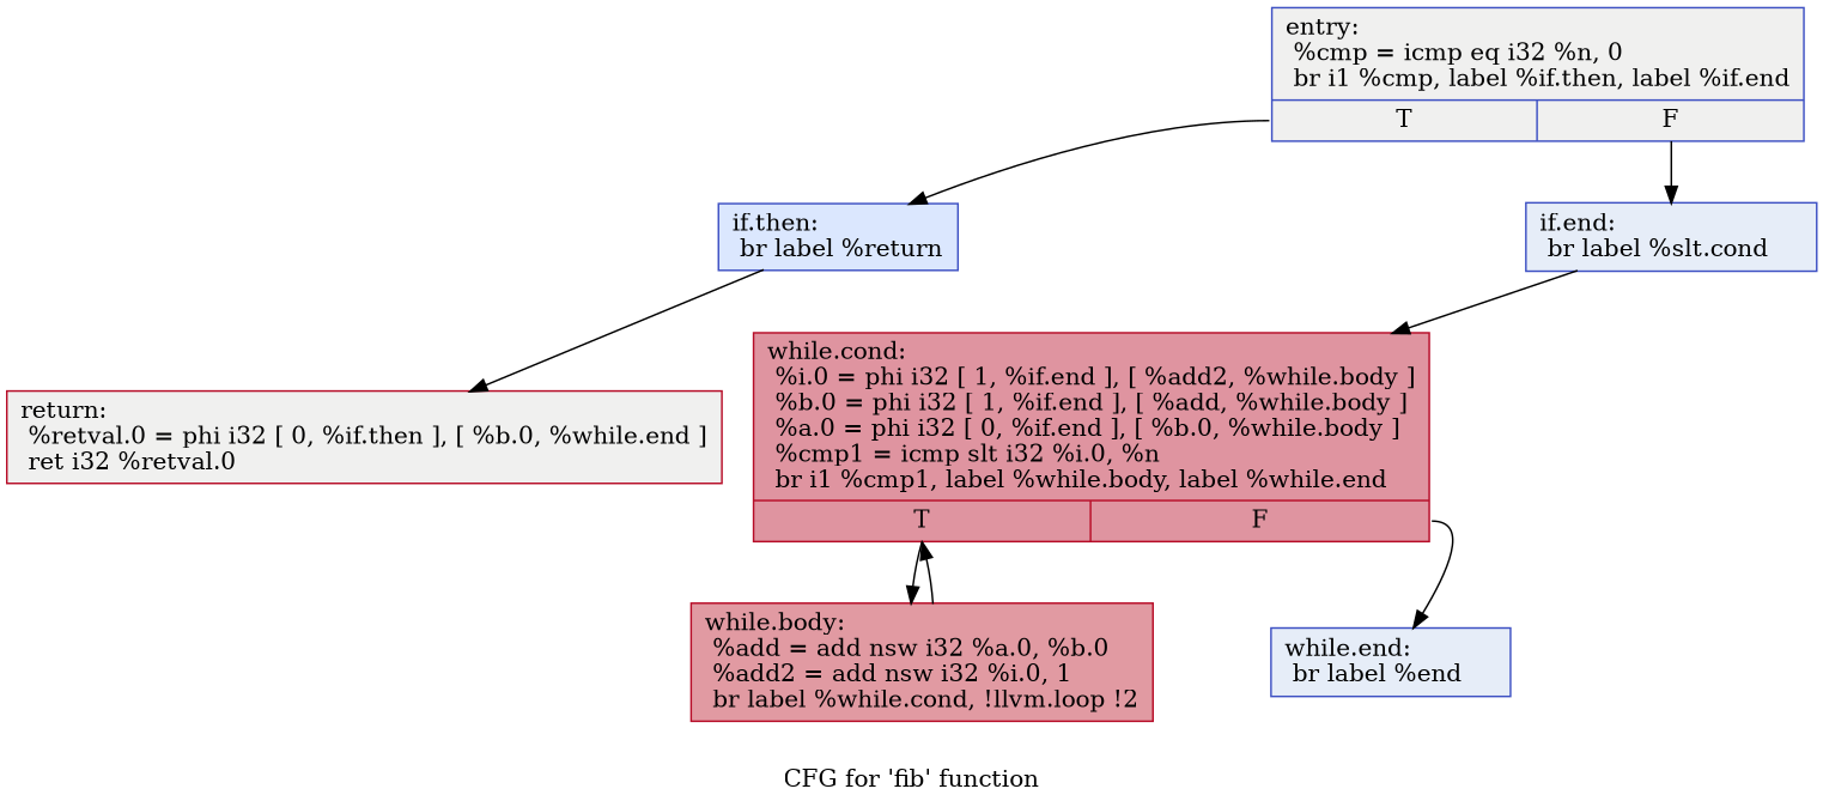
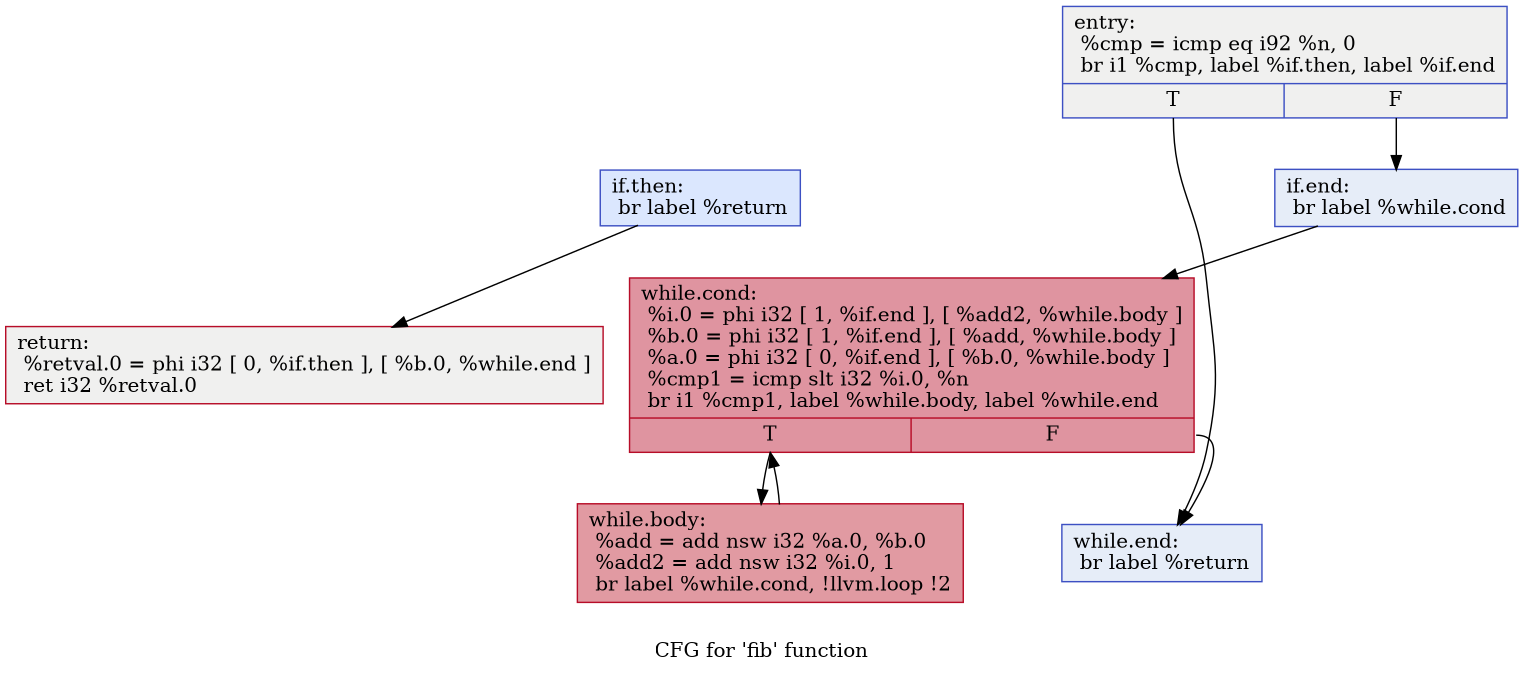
  digraph {
    label="CFG for 'fib' function"
    node [color="#3d50c3ff" fillcolor="#dedcdb70" shape=record style=filled]
-   n1 [label="{entry:\l  %cmp = icmp eq i32 %n, 0\l  br i1 %cmp, label %if.then, label %if.end\l|{<s0>T|<s1>F}}"]
+   n1 [label="{entry:\l  %cmp = icmp eq i92 %n, 0\l  br i1 %cmp, label %if.then, label %if.end\l|{<s0>T|<s1>F}}"]
    n2 [fillcolor="#aec9fc70" label="{if.then:                                          \l  br label %return\l}"]
-   n3 [fillcolor="#c7d7f070" label="{if.end:                                           \l  br label %slt.cond\l}"]
+   n3 [fillcolor="#c7d7f070" label="{if.end:                                           \l  br label %while.cond\l}"]
    n4 [color="#b70d28ff" label="{return:                                           \l  %retval.0 = phi i32 [ 0, %if.then ], [ %b.0, %while.end ]\l  ret i32 %retval.0\l}"]
    n5 [color="#b70d28ff" fillcolor="#b70d2870" label="{while.cond:                                       \l  %i.0 = phi i32 [ 1, %if.end ], [ %add2, %while.body ]\l  %b.0 = phi i32 [ 1, %if.end ], [ %add, %while.body ]\l  %a.0 = phi i32 [ 0, %if.end ], [ %b.0, %while.body ]\l  %cmp1 = icmp slt i32 %i.0, %n\l  br i1 %cmp1, label %while.body, label %while.end\l|{<s0>T|<s1>F}}"]
    n6 [color="#b70d28ff" fillcolor="#bb1b2c70" label="{while.body:                                       \l  %add = add nsw i32 %a.0, %b.0\l  %add2 = add nsw i32 %i.0, 1\l  br label %while.cond, !llvm.loop !2\l}"]
-   n7 [fillcolor="#c7d7f070" label="{while.end:                                        \l  br label %end\l}"]
-   n1 -> n2 [tailport=s0]
+   n7 [fillcolor="#c7d7f070" label="{while.end:                                        \l  br label %return\l}"]
+   n1 -> n7 [tailport=s0]
    n1 -> n3 [tailport=s1]
    n2 -> n4
    n3 -> n5
    n5 -> n6 [tailport=s0]
    n5 -> n7 [tailport=s1]
    n6 -> n5
  }
